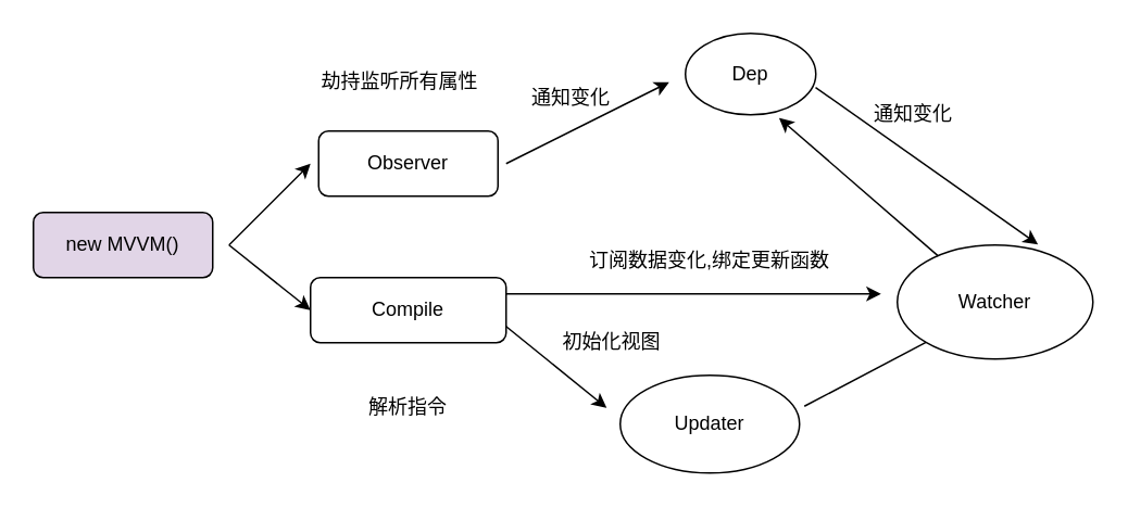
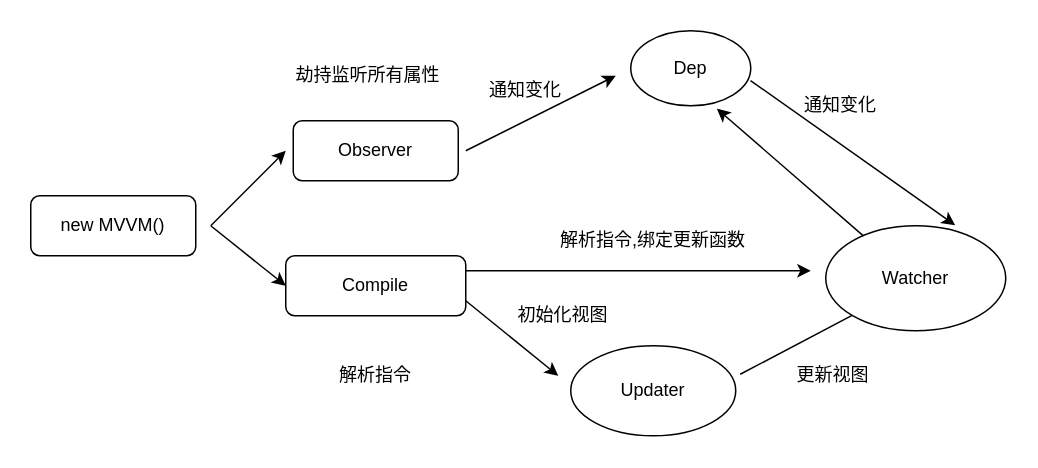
  <mxCell id="0" />
  <mxCell id="1" parent="0" />
- <mxCell id="2" value="new MVVM()" style="rounded=1;whiteSpace=wrap;html=1;fillColor=#e1d5e7;" vertex="1" parent="1"><mxGeometry x="20" y="130" width="110" height="40" as="geometry" /></mxCell>
+ <mxCell id="2" value="new MVVM()" style="rounded=1;whiteSpace=wrap;html=1;" vertex="1" parent="1"><mxGeometry x="20" y="130" width="110" height="40" as="geometry" /></mxCell>
  <mxCell id="3" value="" style="endArrow=classic;html=1;" edge="1" parent="1"><mxGeometry width="50" height="50" relative="1" as="geometry"><mxPoint x="140" y="150" as="sourcePoint" /><mxPoint x="190" y="100" as="targetPoint" /></mxGeometry></mxCell>
  <mxCell id="4" value="" style="endArrow=classic;html=1;" edge="1" parent="1"><mxGeometry width="50" height="50" relative="1" as="geometry"><mxPoint x="140" y="150" as="sourcePoint" /><mxPoint x="190" y="190" as="targetPoint" /></mxGeometry></mxCell>
  <mxCell id="5" value="Observer&lt;br&gt;" style="rounded=1;whiteSpace=wrap;html=1;" vertex="1" parent="1"><mxGeometry x="195" y="80" width="110" height="40" as="geometry" /></mxCell>
  <mxCell id="6" value="劫持监听所有属性" style="text;html=1;strokeColor=none;fillColor=none;align=center;verticalAlign=middle;whiteSpace=wrap;rounded=0;" vertex="1" parent="1"><mxGeometry x="190" y="40" width="110" height="20" as="geometry" /></mxCell>
  <mxCell id="7" value="Compile" style="rounded=1;whiteSpace=wrap;html=1;" vertex="1" parent="1"><mxGeometry x="190" y="170" width="120" height="40" as="geometry" /></mxCell>
  <mxCell id="8" value="解析指令&lt;br&gt;" style="text;html=1;strokeColor=none;fillColor=none;align=center;verticalAlign=middle;whiteSpace=wrap;rounded=0;" vertex="1" parent="1"><mxGeometry x="210" y="240" width="80" height="20" as="geometry" /></mxCell>
  <mxCell id="9" value="" style="endArrow=classic;html=1;" edge="1" parent="1"><mxGeometry width="50" height="50" relative="1" as="geometry"><mxPoint x="310" y="100" as="sourcePoint" /><mxPoint x="410" y="50" as="targetPoint" /></mxGeometry></mxCell>
  <mxCell id="10" value="通知变化" style="text;html=1;strokeColor=none;fillColor=none;align=center;verticalAlign=middle;whiteSpace=wrap;rounded=0;" vertex="1" parent="1"><mxGeometry x="310" y="50" width="80" height="20" as="geometry" /></mxCell>
  <mxCell id="11" value="Dep&lt;br&gt;" style="ellipse;whiteSpace=wrap;html=1;" vertex="1" parent="1"><mxGeometry x="420" y="20" width="80" height="50" as="geometry" /></mxCell>
  <mxCell id="12" value="" style="endArrow=classic;html=1;" edge="1" parent="1"><mxGeometry width="50" height="50" relative="1" as="geometry"><mxPoint x="310" y="200" as="sourcePoint" /><mxPoint x="371.667" y="250" as="targetPoint" /></mxGeometry></mxCell>
  <mxCell id="13" value="初始化视图" style="text;html=1;strokeColor=none;fillColor=none;align=center;verticalAlign=middle;whiteSpace=wrap;rounded=0;" vertex="1" parent="1"><mxGeometry x="340" y="200" width="70" height="20" as="geometry" /></mxCell>
  <mxCell id="14" value="Updater&lt;br&gt;" style="ellipse;whiteSpace=wrap;html=1;" vertex="1" parent="1"><mxGeometry x="380" y="230" width="110" height="60" as="geometry" /></mxCell>
  <mxCell id="15" value="" style="endArrow=classic;html=1;exitX=1;exitY=0.25;exitDx=0;exitDy=0;" edge="1" parent="1" source="7"><mxGeometry width="50" height="50" relative="1" as="geometry"><mxPoint x="560" y="220" as="sourcePoint" /><mxPoint x="540" y="180" as="targetPoint" /></mxGeometry></mxCell>
- <mxCell id="16" value="订阅数据变化,绑定更新函数&lt;br&gt;" style="text;html=1;strokeColor=none;fillColor=none;align=center;verticalAlign=middle;whiteSpace=wrap;rounded=0;" vertex="1" parent="1"><mxGeometry x="360" y="150" width="150" height="20" as="geometry" /></mxCell>
+ <mxCell id="16" value="解析指令,绑定更新函数&lt;br&gt;" style="text;html=1;strokeColor=none;fillColor=none;align=center;verticalAlign=middle;whiteSpace=wrap;rounded=0;" vertex="1" parent="1"><mxGeometry x="360" y="150" width="150" height="20" as="geometry" /></mxCell>
  <mxCell id="17" value="Watcher" style="ellipse;whiteSpace=wrap;html=1;" vertex="1" parent="1"><mxGeometry x="550" y="150" width="120" height="70" as="geometry" /></mxCell>
  <mxCell id="18" value="" style="endArrow=none;html=1;entryX=1.027;entryY=0.317;entryDx=0;entryDy=0;entryPerimeter=0;exitX=0;exitY=1;exitDx=0;exitDy=0;" edge="1" parent="1" source="17" target="14"><mxGeometry width="50" height="50" relative="1" as="geometry"><mxPoint x="560" y="220" as="sourcePoint" /><mxPoint x="610" y="170" as="targetPoint" /></mxGeometry></mxCell>
+ <mxCell id="19" value="更新视图&lt;br&gt;" style="text;html=1;strokeColor=none;fillColor=none;align=center;verticalAlign=middle;whiteSpace=wrap;rounded=0;" vertex="1" parent="1"><mxGeometry x="520" y="240" width="70" height="20" as="geometry" /></mxCell>
  <mxCell id="20" value="" style="endArrow=classic;html=1;exitX=0.998;exitY=0.664;exitDx=0;exitDy=0;exitPerimeter=0;entryX=0.719;entryY=-0.005;entryDx=0;entryDy=0;entryPerimeter=0;" edge="1" parent="1" source="11" target="17"><mxGeometry width="50" height="50" relative="1" as="geometry"><mxPoint x="520" y="300" as="sourcePoint" /><mxPoint x="584" y="150" as="targetPoint" /></mxGeometry></mxCell>
  <mxCell id="21" value="通知变化" style="text;html=1;strokeColor=none;fillColor=none;align=center;verticalAlign=middle;whiteSpace=wrap;rounded=0;" vertex="1" parent="1"><mxGeometry x="520" y="60" width="80" height="20" as="geometry" /></mxCell>
  <mxCell id="22" value="" style="endArrow=classic;html=1;exitX=0.209;exitY=0.096;exitDx=0;exitDy=0;exitPerimeter=0;entryX=0.718;entryY=1.04;entryDx=0;entryDy=0;entryPerimeter=0;" edge="1" parent="1" source="17" target="11"><mxGeometry width="50" height="50" relative="1" as="geometry"><mxPoint x="500" y="60" as="sourcePoint" /><mxPoint x="470" y="90" as="targetPoint" /></mxGeometry></mxCell>
